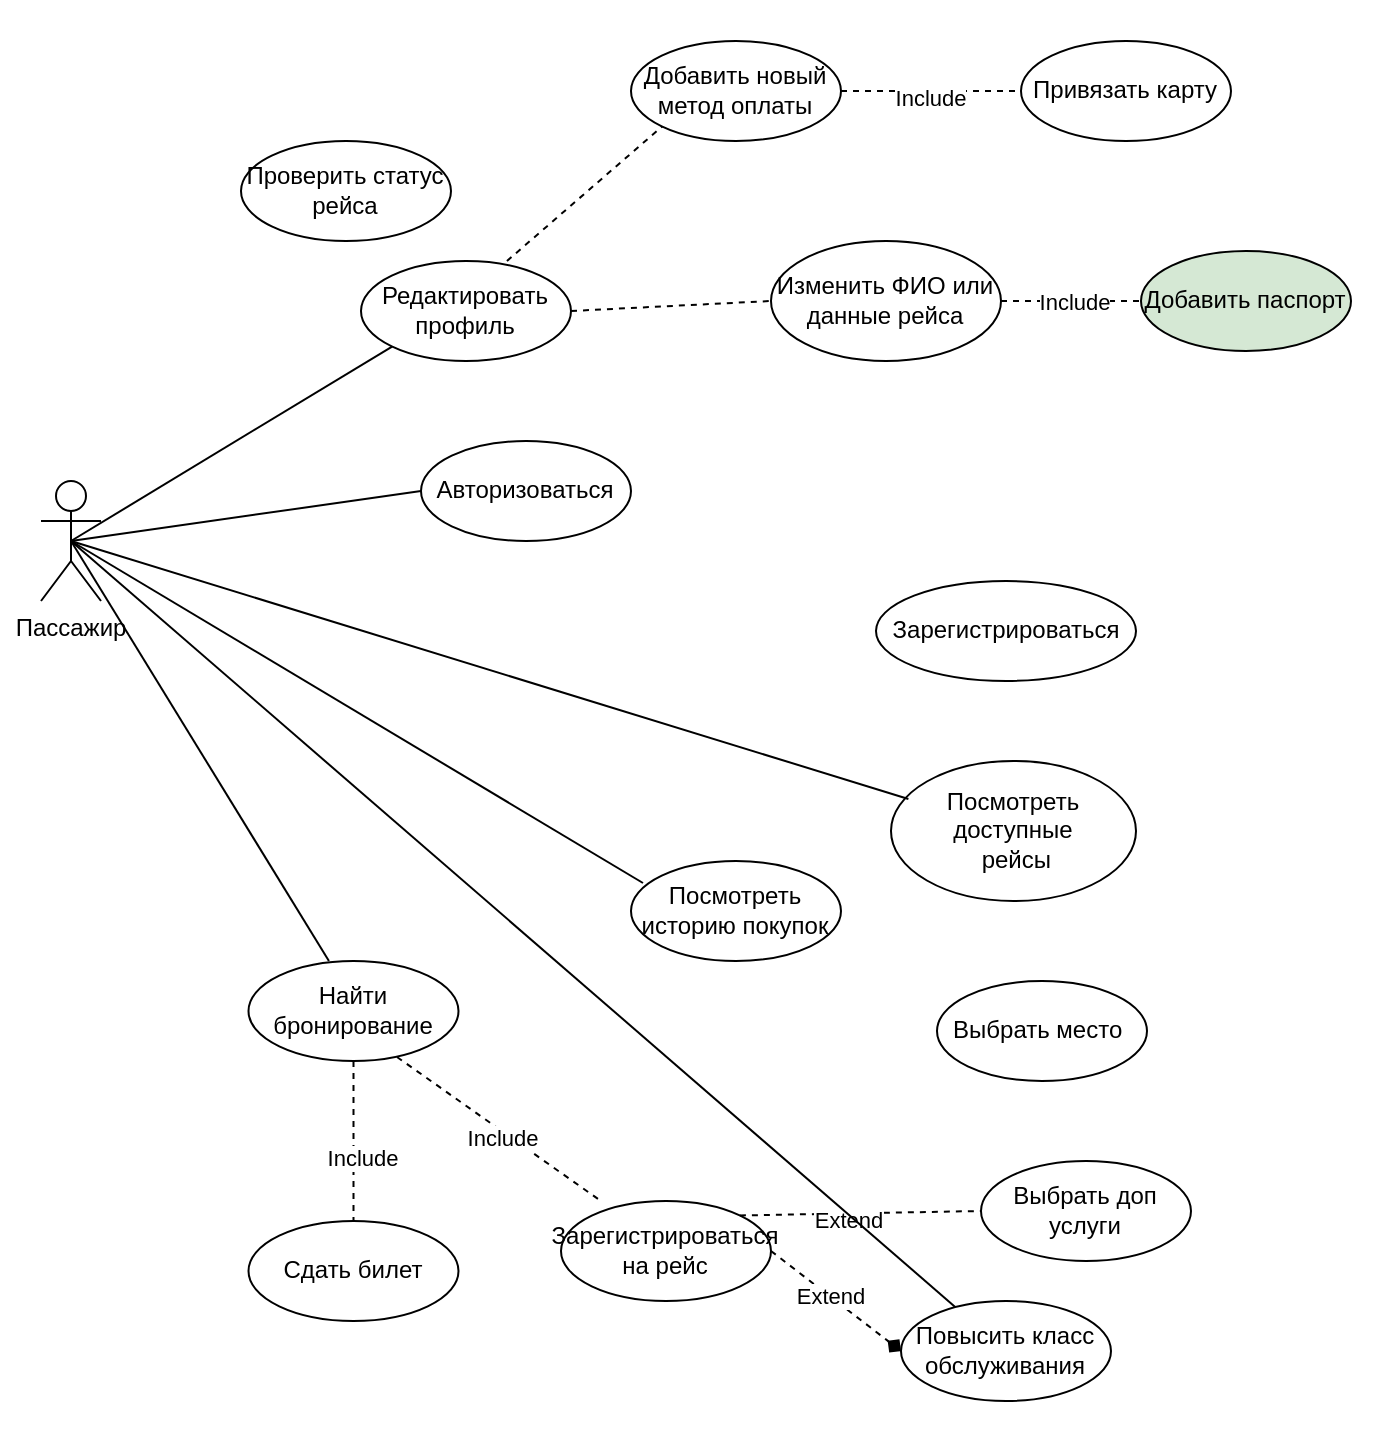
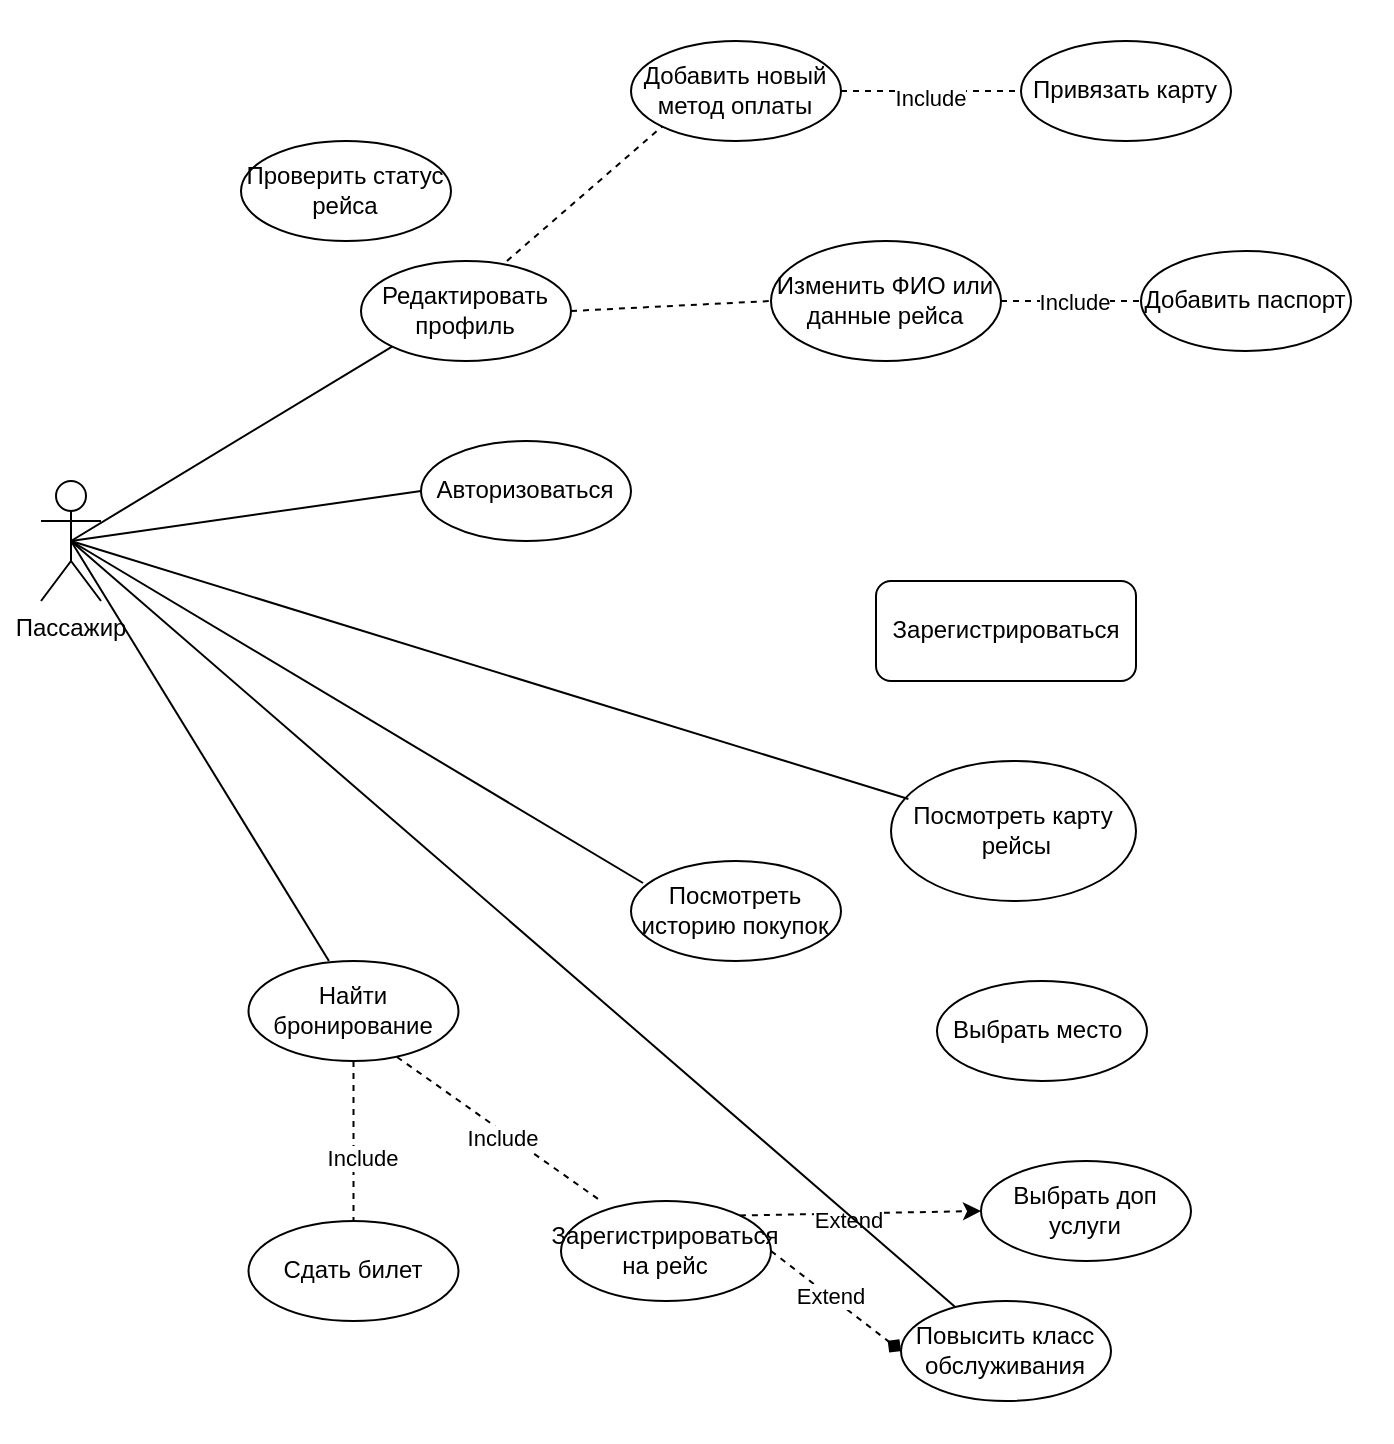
  <mxCell id="0" />
  <mxCell id="1" parent="0" />
  <mxCell id="2" value="Пассажир" style="shape=umlActor;verticalLabelPosition=bottom;verticalAlign=top;html=1;outlineConnect=0;" parent="1" vertex="1"><mxGeometry x="20" y="240" width="30" height="60" as="geometry" /></mxCell>
  <mxCell id="3" value="Авторизоваться" style="ellipse;whiteSpace=wrap;html=1;" parent="1" vertex="1"><mxGeometry x="210" y="220" width="105" height="50" as="geometry" /></mxCell>
- <mxCell id="4" value="Зарегистрироваться" style="ellipse;whiteSpace=wrap;html=1;" parent="1" vertex="1"><mxGeometry x="437.5" y="290" width="130" height="50" as="geometry" /></mxCell>
- <mxCell id="5" value="Добавить паспорт" style="ellipse;whiteSpace=wrap;html=1;fillColor=#d5e8d4;" parent="1" vertex="1"><mxGeometry x="570" y="125" width="105" height="50" as="geometry" /></mxCell>
+ <mxCell id="4" value="Зарегистрироваться" style="whiteSpace=wrap;html=1;rounded=1;" parent="1" vertex="1"><mxGeometry x="437.5" y="290" width="130" height="50" as="geometry" /></mxCell>
+ <mxCell id="5" value="Добавить паспорт" style="ellipse;whiteSpace=wrap;html=1;" parent="1" vertex="1"><mxGeometry x="570" y="125" width="105" height="50" as="geometry" /></mxCell>
  <mxCell id="6" value="Привязать карту" style="ellipse;whiteSpace=wrap;html=1;" parent="1" vertex="1"><mxGeometry x="510" y="20" width="105" height="50" as="geometry" /></mxCell>
- <mxCell id="7" value="Посмотреть доступные&lt;br&gt;&amp;nbsp;рейсы" style="ellipse;whiteSpace=wrap;html=1;" parent="1" vertex="1"><mxGeometry x="445" y="380" width="122.5" height="70" as="geometry" /></mxCell>
+ <mxCell id="7" value="Посмотреть карту&lt;br&gt;&amp;nbsp;рейсы" style="ellipse;whiteSpace=wrap;html=1;" parent="1" vertex="1"><mxGeometry x="445" y="380" width="122.5" height="70" as="geometry" /></mxCell>
  <mxCell id="8" value="Зарегистрироваться на рейс" style="ellipse;whiteSpace=wrap;html=1;" parent="1" vertex="1"><mxGeometry x="280" y="600" width="105" height="50" as="geometry" /></mxCell>
  <mxCell id="9" value="Выбрать место&amp;nbsp;" style="ellipse;whiteSpace=wrap;html=1;" parent="1" vertex="1"><mxGeometry x="468" y="490" width="105" height="50" as="geometry" /></mxCell>
  <mxCell id="10" value="Выбрать доп услуги" style="ellipse;whiteSpace=wrap;html=1;" parent="1" vertex="1"><mxGeometry x="490" y="580" width="105" height="50" as="geometry" /></mxCell>
  <mxCell id="11" value="Сдать билет" style="ellipse;whiteSpace=wrap;html=1;" parent="1" vertex="1"><mxGeometry x="123.75" y="610" width="105" height="50" as="geometry" /></mxCell>
  <mxCell id="12" value="" style="endArrow=none;html=1;rounded=0;entryX=0.071;entryY=0.271;entryDx=0;entryDy=0;entryPerimeter=0;exitX=0.5;exitY=0.5;exitDx=0;exitDy=0;exitPerimeter=0;" parent="1" source="2" target="7" edge="1"><mxGeometry width="50" height="50" relative="1" as="geometry"><mxPoint x="360" y="340" as="sourcePoint" /><mxPoint x="410" y="290" as="targetPoint" /></mxGeometry></mxCell>
  <mxCell id="13" value="" style="endArrow=none;html=1;rounded=0;exitX=0.5;exitY=0.5;exitDx=0;exitDy=0;exitPerimeter=0;entryX=0;entryY=0.5;entryDx=0;entryDy=0;" parent="1" source="2" target="3" edge="1"><mxGeometry width="50" height="50" relative="1" as="geometry"><mxPoint x="360" y="240" as="sourcePoint" /><mxPoint x="410" y="190" as="targetPoint" /></mxGeometry></mxCell>
- <mxCell id="14" value="" style="endArrow=none;dashed=1;html=1;rounded=0;exitX=1;exitY=0;exitDx=0;exitDy=0;entryX=0;entryY=0.5;entryDx=0;entryDy=0;" parent="1" source="8" target="10" edge="1"><mxGeometry width="50" height="50" relative="1" as="geometry"><mxPoint x="360" y="440" as="sourcePoint" /><mxPoint x="410" y="390" as="targetPoint" /></mxGeometry></mxCell>
+ <mxCell id="14" value="" style="endArrow=classic;dashed=1;html=1;rounded=0;exitX=1;exitY=0;exitDx=0;exitDy=0;entryX=0;entryY=0.5;entryDx=0;entryDy=0;" parent="1" source="8" target="10" edge="1"><mxGeometry width="50" height="50" relative="1" as="geometry"><mxPoint x="360" y="440" as="sourcePoint" /><mxPoint x="410" y="390" as="targetPoint" /></mxGeometry></mxCell>
  <mxCell id="15" value="Extend" style="edgeLabel;html=1;align=center;verticalAlign=middle;resizable=0;points=[];" parent="14" vertex="1" connectable="0"><mxGeometry x="-0.11" y="-3" relative="1" as="geometry"><mxPoint as="offset" /></mxGeometry></mxCell>
  <mxCell id="16" value="" style="endArrow=none;dashed=1;html=1;rounded=0;exitX=0.707;exitY=0.96;exitDx=0;exitDy=0;exitPerimeter=0;entryX=0.19;entryY=0;entryDx=0;entryDy=0;entryPerimeter=0;" parent="1" source="33" target="8" edge="1"><mxGeometry width="50" height="50" relative="1" as="geometry"><mxPoint x="199.035" y="535" as="sourcePoint" /><mxPoint x="410" y="390" as="targetPoint" /></mxGeometry></mxCell>
  <mxCell id="17" value="Include" style="edgeLabel;html=1;align=center;verticalAlign=middle;resizable=0;points=[];" parent="16" vertex="1" connectable="0"><mxGeometry x="0.054" y="-3" relative="1" as="geometry"><mxPoint as="offset" /></mxGeometry></mxCell>
  <mxCell id="18" value="" style="endArrow=none;dashed=1;html=1;rounded=0;exitX=0.5;exitY=1;exitDx=0;exitDy=0;entryX=0.5;entryY=0;entryDx=0;entryDy=0;" parent="1" source="33" target="11" edge="1"><mxGeometry width="50" height="50" relative="1" as="geometry"><mxPoint x="176.25" y="535" as="sourcePoint" /><mxPoint x="410" y="490" as="targetPoint" /></mxGeometry></mxCell>
  <mxCell id="19" value="Include" style="edgeLabel;html=1;align=center;verticalAlign=middle;resizable=0;points=[];" parent="18" vertex="1" connectable="0"><mxGeometry x="0.2" y="4" relative="1" as="geometry"><mxPoint as="offset" /></mxGeometry></mxCell>
  <mxCell id="20" value="Посмотреть историю покупок" style="ellipse;whiteSpace=wrap;html=1;" parent="1" vertex="1"><mxGeometry x="315" y="430" width="105" height="50" as="geometry" /></mxCell>
  <mxCell id="21" value="" style="endArrow=none;html=1;rounded=0;exitX=0.5;exitY=0.5;exitDx=0;exitDy=0;exitPerimeter=0;entryX=0.057;entryY=0.22;entryDx=0;entryDy=0;entryPerimeter=0;" parent="1" source="2" target="20" edge="1"><mxGeometry width="50" height="50" relative="1" as="geometry"><mxPoint x="360" y="340" as="sourcePoint" /><mxPoint x="410" y="290" as="targetPoint" /></mxGeometry></mxCell>
  <mxCell id="22" value="Повысить класс обслуживания" style="ellipse;whiteSpace=wrap;html=1;" parent="1" vertex="1"><mxGeometry x="450" y="650" width="105" height="50" as="geometry" /></mxCell>
  <mxCell id="23" value="" style="endArrow=diamond;dashed=1;html=1;rounded=0;exitX=1;exitY=0.5;exitDx=0;exitDy=0;entryX=0;entryY=0.5;entryDx=0;entryDy=0;" parent="1" source="8" target="22" edge="1"><mxGeometry width="50" height="50" relative="1" as="geometry"><mxPoint x="360" y="510" as="sourcePoint" /><mxPoint x="410" y="460" as="targetPoint" /></mxGeometry></mxCell>
  <mxCell id="24" value="Extend" style="edgeLabel;html=1;align=center;verticalAlign=middle;resizable=0;points=[];" parent="23" vertex="1" connectable="0"><mxGeometry x="-0.087" relative="1" as="geometry"><mxPoint as="offset" /></mxGeometry></mxCell>
  <mxCell id="25" value="Редактировать профиль" style="ellipse;whiteSpace=wrap;html=1;" parent="1" vertex="1"><mxGeometry x="180" y="130" width="105" height="50" as="geometry" /></mxCell>
  <mxCell id="26" value="Добавить новый метод оплаты" style="ellipse;whiteSpace=wrap;html=1;" parent="1" vertex="1"><mxGeometry x="315" y="20" width="105" height="50" as="geometry" /></mxCell>
  <mxCell id="27" value="Изменить ФИО или данные рейса" style="ellipse;whiteSpace=wrap;html=1;" parent="1" vertex="1"><mxGeometry x="385" y="120" width="115" height="60" as="geometry" /></mxCell>
  <mxCell id="28" value="" style="endArrow=none;html=1;rounded=0;exitX=0.5;exitY=0.5;exitDx=0;exitDy=0;exitPerimeter=0;entryX=0;entryY=1;entryDx=0;entryDy=0;" parent="1" source="2" target="25" edge="1"><mxGeometry width="50" height="50" relative="1" as="geometry"><mxPoint x="360" y="210" as="sourcePoint" /><mxPoint x="410" y="160" as="targetPoint" /></mxGeometry></mxCell>
  <mxCell id="29" value="" style="endArrow=none;dashed=1;html=1;rounded=0;exitX=0.695;exitY=0;exitDx=0;exitDy=0;exitPerimeter=0;entryX=0;entryY=1;entryDx=0;entryDy=0;" parent="1" source="25" target="26" edge="1"><mxGeometry width="50" height="50" relative="1" as="geometry"><mxPoint x="360" y="210" as="sourcePoint" /><mxPoint x="410" y="160" as="targetPoint" /></mxGeometry></mxCell>
  <mxCell id="30" value="" style="endArrow=none;dashed=1;html=1;rounded=0;exitX=1;exitY=0.5;exitDx=0;exitDy=0;entryX=0;entryY=0.5;entryDx=0;entryDy=0;" parent="1" source="25" target="27" edge="1"><mxGeometry width="50" height="50" relative="1" as="geometry"><mxPoint x="360" y="210" as="sourcePoint" /><mxPoint x="410" y="160" as="targetPoint" /></mxGeometry></mxCell>
  <mxCell id="31" value="Проверить статус рейса" style="ellipse;whiteSpace=wrap;html=1;" parent="1" vertex="1"><mxGeometry x="120" y="70" width="105" height="50" as="geometry" /></mxCell>
  <mxCell id="32" value="" style="endArrow=none;html=1;rounded=0;exitX=0.5;exitY=0.5;exitDx=0;exitDy=0;exitPerimeter=0;" parent="1" source="2" target="22" edge="1"><mxGeometry width="50" height="50" relative="1" as="geometry"><mxPoint x="360" y="210" as="sourcePoint" /><mxPoint x="410" y="160" as="targetPoint" /></mxGeometry></mxCell>
  <mxCell id="33" value="Найти бронирование" style="ellipse;whiteSpace=wrap;html=1;" parent="1" vertex="1"><mxGeometry x="123.75" y="480" width="105" height="50" as="geometry" /></mxCell>
  <mxCell id="34" value="" style="endArrow=none;html=1;rounded=0;exitX=0.5;exitY=0.5;exitDx=0;exitDy=0;exitPerimeter=0;entryX=0.383;entryY=0;entryDx=0;entryDy=0;entryPerimeter=0;" parent="1" source="2" target="33" edge="1"><mxGeometry width="50" height="50" relative="1" as="geometry"><mxPoint x="360" y="310" as="sourcePoint" /><mxPoint x="410" y="260" as="targetPoint" /></mxGeometry></mxCell>
  <mxCell id="35" value="" style="endArrow=none;dashed=1;html=1;rounded=0;entryX=0;entryY=0.5;entryDx=0;entryDy=0;exitX=1;exitY=0.5;exitDx=0;exitDy=0;" edge="1" parent="1" source="26" target="6"><mxGeometry width="50" height="50" relative="1" as="geometry"><mxPoint x="360" y="200" as="sourcePoint" /><mxPoint x="410" y="150" as="targetPoint" /></mxGeometry></mxCell>
  <mxCell id="36" value="Include" style="edgeLabel;html=1;align=center;verticalAlign=middle;resizable=0;points=[];" vertex="1" connectable="0" parent="35"><mxGeometry x="-0.025" y="-3" relative="1" as="geometry"><mxPoint as="offset" /></mxGeometry></mxCell>
  <mxCell id="37" value="" style="endArrow=none;dashed=1;html=1;rounded=0;entryX=0;entryY=0.5;entryDx=0;entryDy=0;exitX=1;exitY=0.5;exitDx=0;exitDy=0;" edge="1" parent="1" source="27" target="5"><mxGeometry width="50" height="50" relative="1" as="geometry"><mxPoint x="360" y="200" as="sourcePoint" /><mxPoint x="410" y="150" as="targetPoint" /></mxGeometry></mxCell>
  <mxCell id="38" value="Include" style="edgeLabel;html=1;align=center;verticalAlign=middle;resizable=0;points=[];" vertex="1" connectable="0" parent="37"><mxGeometry x="0.018" relative="1" as="geometry"><mxPoint as="offset" /></mxGeometry></mxCell>
